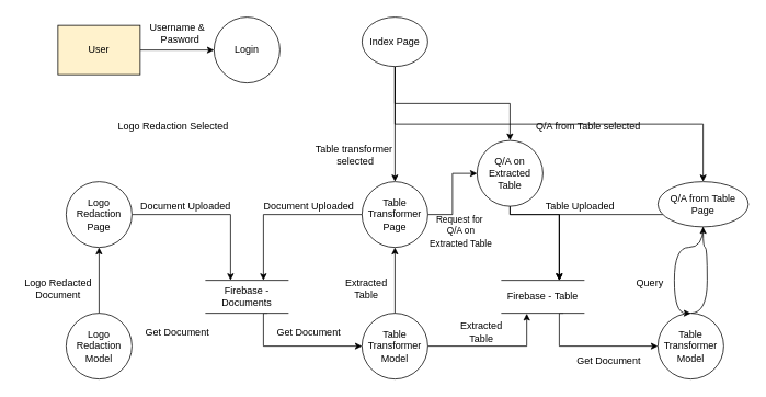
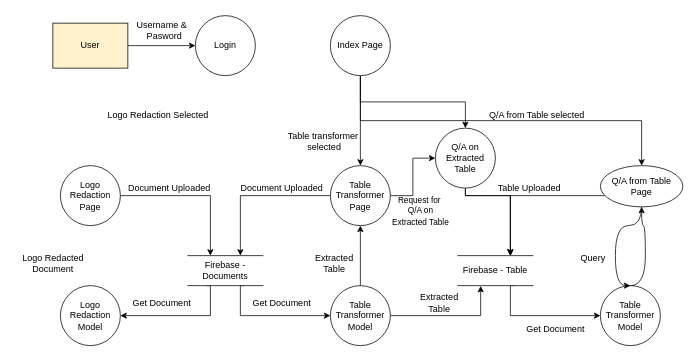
  <mxCell id="0" />
  <mxCell id="1" parent="0" />
  <mxCell id="2" value="Login" style="shape=ellipse;html=1;dashed=0;whiteSpace=wrap;aspect=fixed;perimeter=ellipsePerimeter;" vertex="1" parent="1"><mxGeometry x="260" y="20" width="80" height="80" as="geometry" /></mxCell>
  <mxCell id="3" style="edgeStyle=orthogonalEdgeStyle;rounded=0;orthogonalLoop=1;jettySize=auto;html=1;" edge="1" parent="1" source="4" target="2"><mxGeometry relative="1" as="geometry" /></mxCell>
  <mxCell id="4" value="User" style="html=1;dashed=0;whiteSpace=wrap;fillColor=#fff2cc;" vertex="1" parent="1"><mxGeometry x="70" y="30" width="100" height="60" as="geometry" /></mxCell>
  <mxCell id="5" value="Username &amp;amp;&lt;br&gt;&amp;nbsp; Pasword" style="text;html=1;align=center;verticalAlign=middle;resizable=0;points=[];autosize=1;strokeColor=none;fillColor=none;" vertex="1" parent="1"><mxGeometry x="170" y="20" width="90" height="40" as="geometry" /></mxCell>
  <mxCell id="6" style="edgeStyle=orthogonalEdgeStyle;rounded=0;orthogonalLoop=1;jettySize=auto;html=1;exitX=0.5;exitY=1;exitDx=0;exitDy=0;" edge="1" parent="1" source="9" target="44"><mxGeometry relative="1" as="geometry" /></mxCell>
  <mxCell id="7" style="edgeStyle=orthogonalEdgeStyle;rounded=0;orthogonalLoop=1;jettySize=auto;html=1;exitX=0.5;exitY=1;exitDx=0;exitDy=0;" edge="1" parent="1" source="9" target="14"><mxGeometry relative="1" as="geometry" /></mxCell>
  <mxCell id="8" style="edgeStyle=orthogonalEdgeStyle;rounded=0;orthogonalLoop=1;jettySize=auto;html=1;exitX=0.5;exitY=1;exitDx=0;exitDy=0;" edge="1" parent="1" source="9" target="16"><mxGeometry relative="1" as="geometry" /></mxCell>
- <mxCell id="9" value="Index Page" style="shape=ellipse;html=1;dashed=0;whiteSpace=wrap;aspect=fixed;perimeter=ellipsePerimeter;" vertex="1" parent="1"><mxGeometry x="440" y="20" width="80" height="60" as="geometry" /></mxCell>
+ <mxCell id="9" value="Index Page" style="shape=ellipse;html=1;dashed=0;whiteSpace=wrap;aspect=fixed;perimeter=ellipsePerimeter;" vertex="1" parent="1"><mxGeometry x="440" y="20" width="80" height="80" as="geometry" /></mxCell>
  <mxCell id="10" style="edgeStyle=orthogonalEdgeStyle;rounded=0;orthogonalLoop=1;jettySize=auto;html=1;" edge="1" parent="1" source="11" target="22"><mxGeometry relative="1" as="geometry"><Array as="points"><mxPoint x="280" y="260" /></Array></mxGeometry></mxCell>
  <mxCell id="11" value="Logo Redaction Page" style="shape=ellipse;html=1;dashed=0;whiteSpace=wrap;aspect=fixed;perimeter=ellipsePerimeter;" vertex="1" parent="1"><mxGeometry x="80" y="220" width="80" height="80" as="geometry" /></mxCell>
  <mxCell id="12" style="edgeStyle=orthogonalEdgeStyle;rounded=0;orthogonalLoop=1;jettySize=auto;html=1;exitX=0;exitY=0.5;exitDx=0;exitDy=0;" edge="1" parent="1" source="14" target="22"><mxGeometry relative="1" as="geometry"><Array as="points"><mxPoint x="320" y="260" /></Array></mxGeometry></mxCell>
  <mxCell id="13" style="edgeStyle=orthogonalEdgeStyle;rounded=0;orthogonalLoop=1;jettySize=auto;html=1;exitX=1;exitY=0.5;exitDx=0;exitDy=0;entryX=0;entryY=0.5;entryDx=0;entryDy=0;" edge="1" parent="1" source="14" target="44"><mxGeometry relative="1" as="geometry" /></mxCell>
  <mxCell id="14" value="Table Transformer Page" style="shape=ellipse;html=1;dashed=0;whiteSpace=wrap;aspect=fixed;perimeter=ellipsePerimeter;" vertex="1" parent="1"><mxGeometry x="440" y="220" width="80" height="80" as="geometry" /></mxCell>
  <mxCell id="15" style="edgeStyle=orthogonalEdgeStyle;rounded=0;orthogonalLoop=1;jettySize=auto;html=1;entryX=0.7;entryY=0.01;entryDx=0;entryDy=0;entryPerimeter=0;" edge="1" parent="1" source="16" target="35"><mxGeometry relative="1" as="geometry"><Array as="points"><mxPoint x="680" y="260" /></Array></mxGeometry></mxCell>
  <mxCell id="16" value="Q/A from Table&lt;br&gt;Page" style="shape=ellipse;html=1;dashed=0;whiteSpace=wrap;aspect=fixed;perimeter=ellipsePerimeter;" vertex="1" parent="1"><mxGeometry x="800" y="220" width="110" height="55" as="geometry" /></mxCell>
  <mxCell id="17" value="Logo Redaction Selected" style="text;html=1;align=center;verticalAlign=middle;resizable=0;points=[];autosize=1;strokeColor=none;fillColor=none;" vertex="1" parent="1"><mxGeometry x="130" y="138" width="160" height="30" as="geometry" /></mxCell>
  <mxCell id="18" value="Table transformer&lt;br&gt;&amp;nbsp;selected" style="text;html=1;align=center;verticalAlign=middle;resizable=0;points=[];autosize=1;strokeColor=none;fillColor=none;" vertex="1" parent="1"><mxGeometry x="370" y="168" width="120" height="40" as="geometry" /></mxCell>
  <mxCell id="19" value="Q/A from Table selected" style="text;html=1;align=center;verticalAlign=middle;resizable=0;points=[];autosize=1;strokeColor=none;fillColor=none;" vertex="1" parent="1"><mxGeometry x="640" y="138" width="150" height="30" as="geometry" /></mxCell>
+ <mxCell id="20" style="edgeStyle=orthogonalEdgeStyle;rounded=0;orthogonalLoop=1;jettySize=auto;html=1;exitX=0.25;exitY=1;exitDx=0;exitDy=0;entryX=1;entryY=0.5;entryDx=0;entryDy=0;" edge="1" parent="1" source="22" target="26"><mxGeometry relative="1" as="geometry"><Array as="points"><mxPoint x="280" y="380" /><mxPoint x="280" y="420" /></Array></mxGeometry></mxCell>
  <mxCell id="21" style="edgeStyle=orthogonalEdgeStyle;rounded=0;orthogonalLoop=1;jettySize=auto;html=1;exitX=0.75;exitY=1;exitDx=0;exitDy=0;entryX=0;entryY=0.5;entryDx=0;entryDy=0;" edge="1" parent="1" source="22" target="31"><mxGeometry relative="1" as="geometry"><Array as="points"><mxPoint x="320" y="380" /><mxPoint x="320" y="420" /></Array></mxGeometry></mxCell>
  <mxCell id="22" value="Firebase - Documents" style="html=1;dashed=0;whiteSpace=wrap;shape=partialRectangle;right=0;left=0;" vertex="1" parent="1"><mxGeometry x="250" y="340" width="100" height="40" as="geometry" /></mxCell>
  <mxCell id="23" value="Document Uploaded" style="text;html=1;align=center;verticalAlign=middle;resizable=0;points=[];autosize=1;strokeColor=none;fillColor=none;" vertex="1" parent="1"><mxGeometry x="160" y="235" width="130" height="30" as="geometry" /></mxCell>
  <mxCell id="24" value="Document Uploaded" style="text;html=1;align=center;verticalAlign=middle;resizable=0;points=[];autosize=1;strokeColor=none;fillColor=none;" vertex="1" parent="1"><mxGeometry x="310" y="235" width="130" height="30" as="geometry" /></mxCell>
- <mxCell id="25" style="edgeStyle=orthogonalEdgeStyle;rounded=0;orthogonalLoop=1;jettySize=auto;html=1;exitX=0.5;exitY=0;exitDx=0;exitDy=0;entryX=0.5;entryY=1;entryDx=0;entryDy=0;" edge="1" parent="1" source="26" target="11"><mxGeometry relative="1" as="geometry"><mxPoint x="130" y="310" as="targetPoint" /></mxGeometry></mxCell>
  <mxCell id="26" value="Logo Redaction Model" style="shape=ellipse;html=1;dashed=0;whiteSpace=wrap;aspect=fixed;perimeter=ellipsePerimeter;" vertex="1" parent="1"><mxGeometry x="80" y="380" width="80" height="80" as="geometry" /></mxCell>
  <mxCell id="27" value="Get Document" style="text;html=1;align=center;verticalAlign=middle;resizable=0;points=[];autosize=1;strokeColor=none;fillColor=none;" vertex="1" parent="1"><mxGeometry x="165" y="388" width="100" height="30" as="geometry" /></mxCell>
  <mxCell id="28" value="Logo Redacted &lt;br&gt;Document" style="text;html=1;align=center;verticalAlign=middle;resizable=0;points=[];autosize=1;strokeColor=none;fillColor=none;" vertex="1" parent="1"><mxGeometry x="20" y="330" width="100" height="40" as="geometry" /></mxCell>
  <mxCell id="29" style="edgeStyle=orthogonalEdgeStyle;rounded=0;orthogonalLoop=1;jettySize=auto;html=1;exitX=0.5;exitY=0;exitDx=0;exitDy=0;entryX=0.5;entryY=1;entryDx=0;entryDy=0;" edge="1" parent="1" source="31" target="14"><mxGeometry relative="1" as="geometry" /></mxCell>
  <mxCell id="30" style="edgeStyle=orthogonalEdgeStyle;rounded=0;orthogonalLoop=1;jettySize=auto;html=1;exitX=1;exitY=0.5;exitDx=0;exitDy=0;entryX=0.304;entryY=1.01;entryDx=0;entryDy=0;entryPerimeter=0;" edge="1" parent="1" source="31" target="35"><mxGeometry relative="1" as="geometry"><Array as="points"><mxPoint x="640" y="420" /><mxPoint x="640" y="380" /></Array></mxGeometry></mxCell>
  <mxCell id="31" value="Table Transformer Model" style="shape=ellipse;html=1;dashed=0;whiteSpace=wrap;aspect=fixed;perimeter=ellipsePerimeter;" vertex="1" parent="1"><mxGeometry x="440" y="380" width="80" height="80" as="geometry" /></mxCell>
  <mxCell id="32" value="Get Document" style="text;html=1;align=center;verticalAlign=middle;resizable=0;points=[];autosize=1;strokeColor=none;fillColor=none;" vertex="1" parent="1"><mxGeometry x="325" y="388" width="100" height="30" as="geometry" /></mxCell>
  <mxCell id="33" value="Extracted &lt;br&gt;Table" style="text;html=1;align=center;verticalAlign=middle;resizable=0;points=[];autosize=1;strokeColor=none;fillColor=none;" vertex="1" parent="1"><mxGeometry x="410" y="330" width="70" height="40" as="geometry" /></mxCell>
  <mxCell id="34" style="edgeStyle=orthogonalEdgeStyle;rounded=0;orthogonalLoop=1;jettySize=auto;html=1;exitX=0.75;exitY=1;exitDx=0;exitDy=0;entryX=0;entryY=0.5;entryDx=0;entryDy=0;" edge="1" parent="1" source="35" target="39"><mxGeometry relative="1" as="geometry"><mxPoint x="650" y="380" as="sourcePoint" /><mxPoint x="765" y="420" as="targetPoint" /><Array as="points"><mxPoint x="680" y="380" /><mxPoint x="680" y="420" /></Array></mxGeometry></mxCell>
  <mxCell id="35" value="Firebase - Table" style="html=1;dashed=0;whiteSpace=wrap;shape=partialRectangle;right=0;left=0;" vertex="1" parent="1"><mxGeometry x="610" y="340" width="100" height="40" as="geometry" /></mxCell>
  <mxCell id="36" value="Extracted &lt;br&gt;Table" style="text;html=1;align=center;verticalAlign=middle;resizable=0;points=[];autosize=1;strokeColor=none;fillColor=none;" vertex="1" parent="1"><mxGeometry x="550" y="383" width="70" height="40" as="geometry" /></mxCell>
  <mxCell id="37" value="Table Uploaded" style="text;html=1;align=center;verticalAlign=middle;resizable=0;points=[];autosize=1;strokeColor=none;fillColor=none;" vertex="1" parent="1"><mxGeometry x="650" y="235" width="110" height="30" as="geometry" /></mxCell>
  <mxCell id="38" style="edgeStyle=orthogonalEdgeStyle;rounded=0;orthogonalLoop=1;jettySize=auto;html=1;exitX=0.5;exitY=0;exitDx=0;exitDy=0;entryX=0.5;entryY=1;entryDx=0;entryDy=0;curved=1;" edge="1" parent="1" source="39" target="16"><mxGeometry relative="1" as="geometry"><Array as="points"><mxPoint x="860" y="380" /><mxPoint x="860" y="300" /></Array></mxGeometry></mxCell>
  <mxCell id="39" value="Table Transformer Model" style="shape=ellipse;html=1;dashed=0;whiteSpace=wrap;aspect=fixed;perimeter=ellipsePerimeter;" vertex="1" parent="1"><mxGeometry x="800" y="380" width="80" height="80" as="geometry" /></mxCell>
  <mxCell id="40" value="Get Document" style="text;html=1;align=center;verticalAlign=middle;resizable=0;points=[];autosize=1;strokeColor=none;fillColor=none;" vertex="1" parent="1"><mxGeometry x="690" y="423" width="100" height="30" as="geometry" /></mxCell>
  <mxCell id="41" style="edgeStyle=orthogonalEdgeStyle;rounded=0;orthogonalLoop=1;jettySize=auto;html=1;entryX=0.5;entryY=0;entryDx=0;entryDy=0;curved=1;exitX=0.5;exitY=1;exitDx=0;exitDy=0;" edge="1" parent="1" source="16" target="39"><mxGeometry relative="1" as="geometry"><Array as="points"><mxPoint x="820" y="300" /><mxPoint x="820" y="380" /></Array></mxGeometry></mxCell>
  <mxCell id="42" value="Query" style="text;html=1;align=center;verticalAlign=middle;resizable=0;points=[];autosize=1;strokeColor=none;fillColor=none;" vertex="1" parent="1"><mxGeometry x="760" y="328" width="60" height="30" as="geometry" /></mxCell>
  <mxCell id="43" style="edgeStyle=orthogonalEdgeStyle;rounded=0;orthogonalLoop=1;jettySize=auto;html=1;" edge="1" parent="1"><mxGeometry relative="1" as="geometry"><mxPoint x="620" y="250" as="sourcePoint" /><mxPoint x="680" y="340" as="targetPoint" /><Array as="points"><mxPoint x="620" y="260" /><mxPoint x="680" y="260" /></Array></mxGeometry></mxCell>
  <mxCell id="44" value="Q/A on Extracted Table" style="shape=ellipse;html=1;dashed=0;whiteSpace=wrap;aspect=fixed;perimeter=ellipsePerimeter;" vertex="1" parent="1"><mxGeometry x="580" y="170" width="80" height="80" as="geometry" /></mxCell>
  <mxCell id="45" style="edgeStyle=orthogonalEdgeStyle;rounded=0;orthogonalLoop=1;jettySize=auto;html=1;exitX=0.5;exitY=1;exitDx=0;exitDy=0;" edge="1" parent="1" source="44" target="44"><mxGeometry relative="1" as="geometry" /></mxCell>
  <mxCell id="46" value="&lt;font style=&quot;font-size: 11px;&quot;&gt;Request for&amp;nbsp;&lt;br style=&quot;font-size: 11px;&quot;&gt;Q/A on &lt;br style=&quot;font-size: 11px;&quot;&gt;Extracted Table&lt;/font&gt;" style="text;html=1;align=center;verticalAlign=middle;resizable=0;points=[];autosize=1;strokeColor=none;fillColor=none;" vertex="1" parent="1"><mxGeometry x="510" y="250" width="100" height="60" as="geometry" /></mxCell>
  <mxCell id="47" style="edgeStyle=orthogonalEdgeStyle;rounded=0;orthogonalLoop=1;jettySize=auto;html=1;" edge="1" parent="1"><mxGeometry relative="1" as="geometry"><mxPoint x="620" y="250" as="sourcePoint" /><mxPoint x="680" y="340" as="targetPoint" /><Array as="points"><mxPoint x="620" y="260" /><mxPoint x="680" y="260" /></Array></mxGeometry></mxCell>
